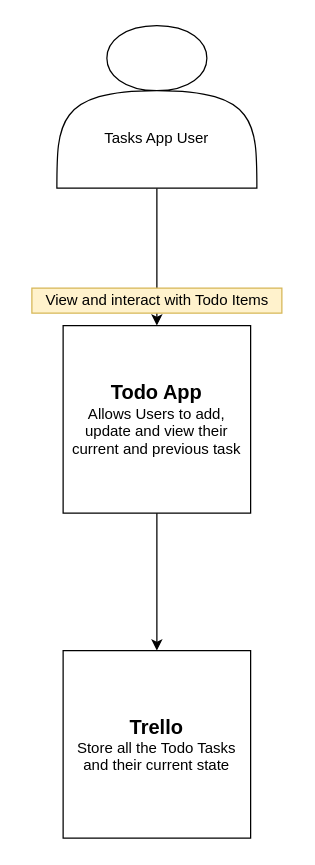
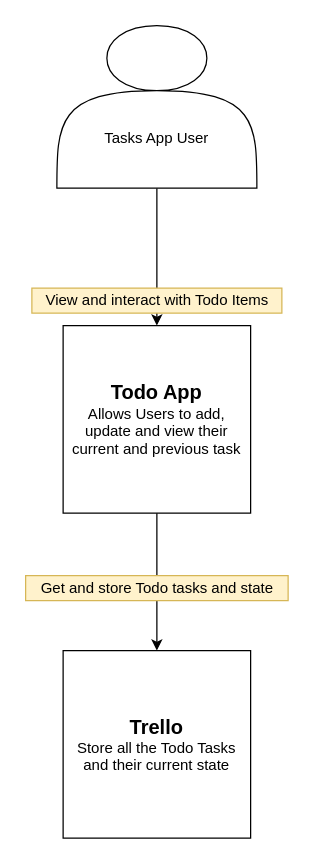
  <mxCell id="0" />
  <mxCell id="1" parent="0" />
  <mxCell id="2" style="edgeStyle=orthogonalEdgeStyle;rounded=0;orthogonalLoop=1;jettySize=auto;html=1;entryX=0.5;entryY=0;entryDx=0;entryDy=0;" edge="1" parent="1" source="3" target="6"><mxGeometry relative="1" as="geometry" /></mxCell>
  <mxCell id="3" value="" style="shape=actor;whiteSpace=wrap;html=1;" vertex="1" parent="1"><mxGeometry x="45" y="20" width="160" height="130" as="geometry" /></mxCell>
  <mxCell id="4" value="Tasks App User" style="text;html=1;strokeColor=none;fillColor=none;align=center;verticalAlign=middle;whiteSpace=wrap;rounded=0;" vertex="1" parent="1"><mxGeometry x="65" y="100" width="120" height="20" as="geometry" /></mxCell>
  <mxCell id="5" style="edgeStyle=orthogonalEdgeStyle;rounded=0;orthogonalLoop=1;jettySize=auto;html=1;entryX=0.5;entryY=0;entryDx=0;entryDy=0;" edge="1" parent="1" source="6" target="8"><mxGeometry relative="1" as="geometry" /></mxCell>
  <mxCell id="6" value="&lt;div&gt;&lt;b&gt;&lt;font style=&quot;font-size: 16px&quot;&gt;Todo App&lt;/font&gt;&lt;/b&gt;&lt;/div&gt;&lt;div&gt;Allows Users to add, update and view their current and previous task&lt;br&gt;&lt;/div&gt;" style="whiteSpace=wrap;html=1;aspect=fixed;" vertex="1" parent="1"><mxGeometry x="50" y="260" width="150" height="150" as="geometry" /></mxCell>
  <mxCell id="7" value="View and interact with Todo Items" style="text;html=1;align=center;verticalAlign=middle;resizable=0;points=[];autosize=1;fillColor=#fff2cc;strokeColor=#d6b656;" vertex="1" parent="1"><mxGeometry x="25" y="230" width="200" height="20" as="geometry" /></mxCell>
  <mxCell id="8" value="&lt;div&gt;&lt;font size=&quot;1&quot;&gt;&lt;b style=&quot;font-size: 16px&quot;&gt;Trello&lt;/b&gt;&lt;/font&gt;&lt;/div&gt;&lt;div&gt;&lt;font style=&quot;font-size: 12px&quot;&gt;&lt;span&gt;Store all the Todo Tasks and their current state&lt;br&gt;&lt;/span&gt;&lt;b&gt;&lt;/b&gt;&lt;/font&gt;&lt;/div&gt;" style="whiteSpace=wrap;html=1;aspect=fixed;" vertex="1" parent="1"><mxGeometry x="50" y="520" width="150" height="150" as="geometry" /></mxCell>
+ <mxCell id="9" value="Get and store Todo tasks and state" style="text;html=1;align=center;verticalAlign=middle;resizable=0;points=[];autosize=1;fillColor=#fff2cc;strokeColor=#d6b656;" vertex="1" parent="1"><mxGeometry x="20" y="460" width="210" height="20" as="geometry" /></mxCell>
